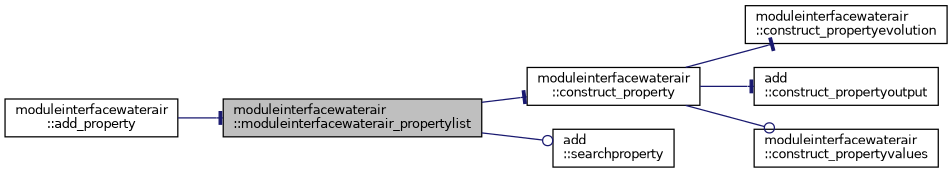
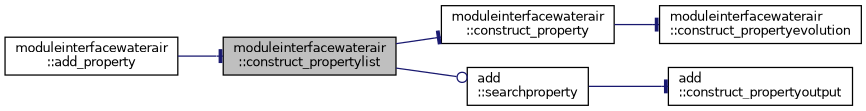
  digraph {
    rankdir=LR
    node [color=black fillcolor=white fontname=Helvetica fontsize=10 shape=record style=filled]
    edge [arrowhead=tee color=midnightblue fontname=Helvetica fontsize=10 labelfontname=Helvetica labelfontsize=10 style=solid]
-   n1 [fillcolor=grey75 fontcolor=black height=0.2 label="moduleinterfacewaterair\l::moduleinterfacewaterair_propertylist" width=0.4]
+   n1 [fillcolor=grey75 fontcolor=black height=0.2 label="moduleinterfacewaterair\l::construct_propertylist" width=0.4]
    n2 [height=0.2 label="moduleinterfacewaterair\l::construct_property" width=0.4]
    n3 [height=0.2 label="add\l::searchproperty" width=0.4]
    n4 [height=0.2 label="moduleinterfacewaterair\l::add_property" width=0.4]
    n5 [height=0.2 label="moduleinterfacewaterair\l::construct_propertyevolution" width=0.4]
    n6 [height=0.2 label="add\l::construct_propertyoutput" width=0.4]
-   n7 [height=0.2 label="moduleinterfacewaterair\l::construct_propertyvalues" width=0.4]
    n1 -> n2
    n1 -> n3 [arrowhead=odot]
    n2 -> n5
-   n2 -> n6
-   n2 -> n7 [arrowhead=odot]
+   n3 -> n6
    n4 -> n1
  }
